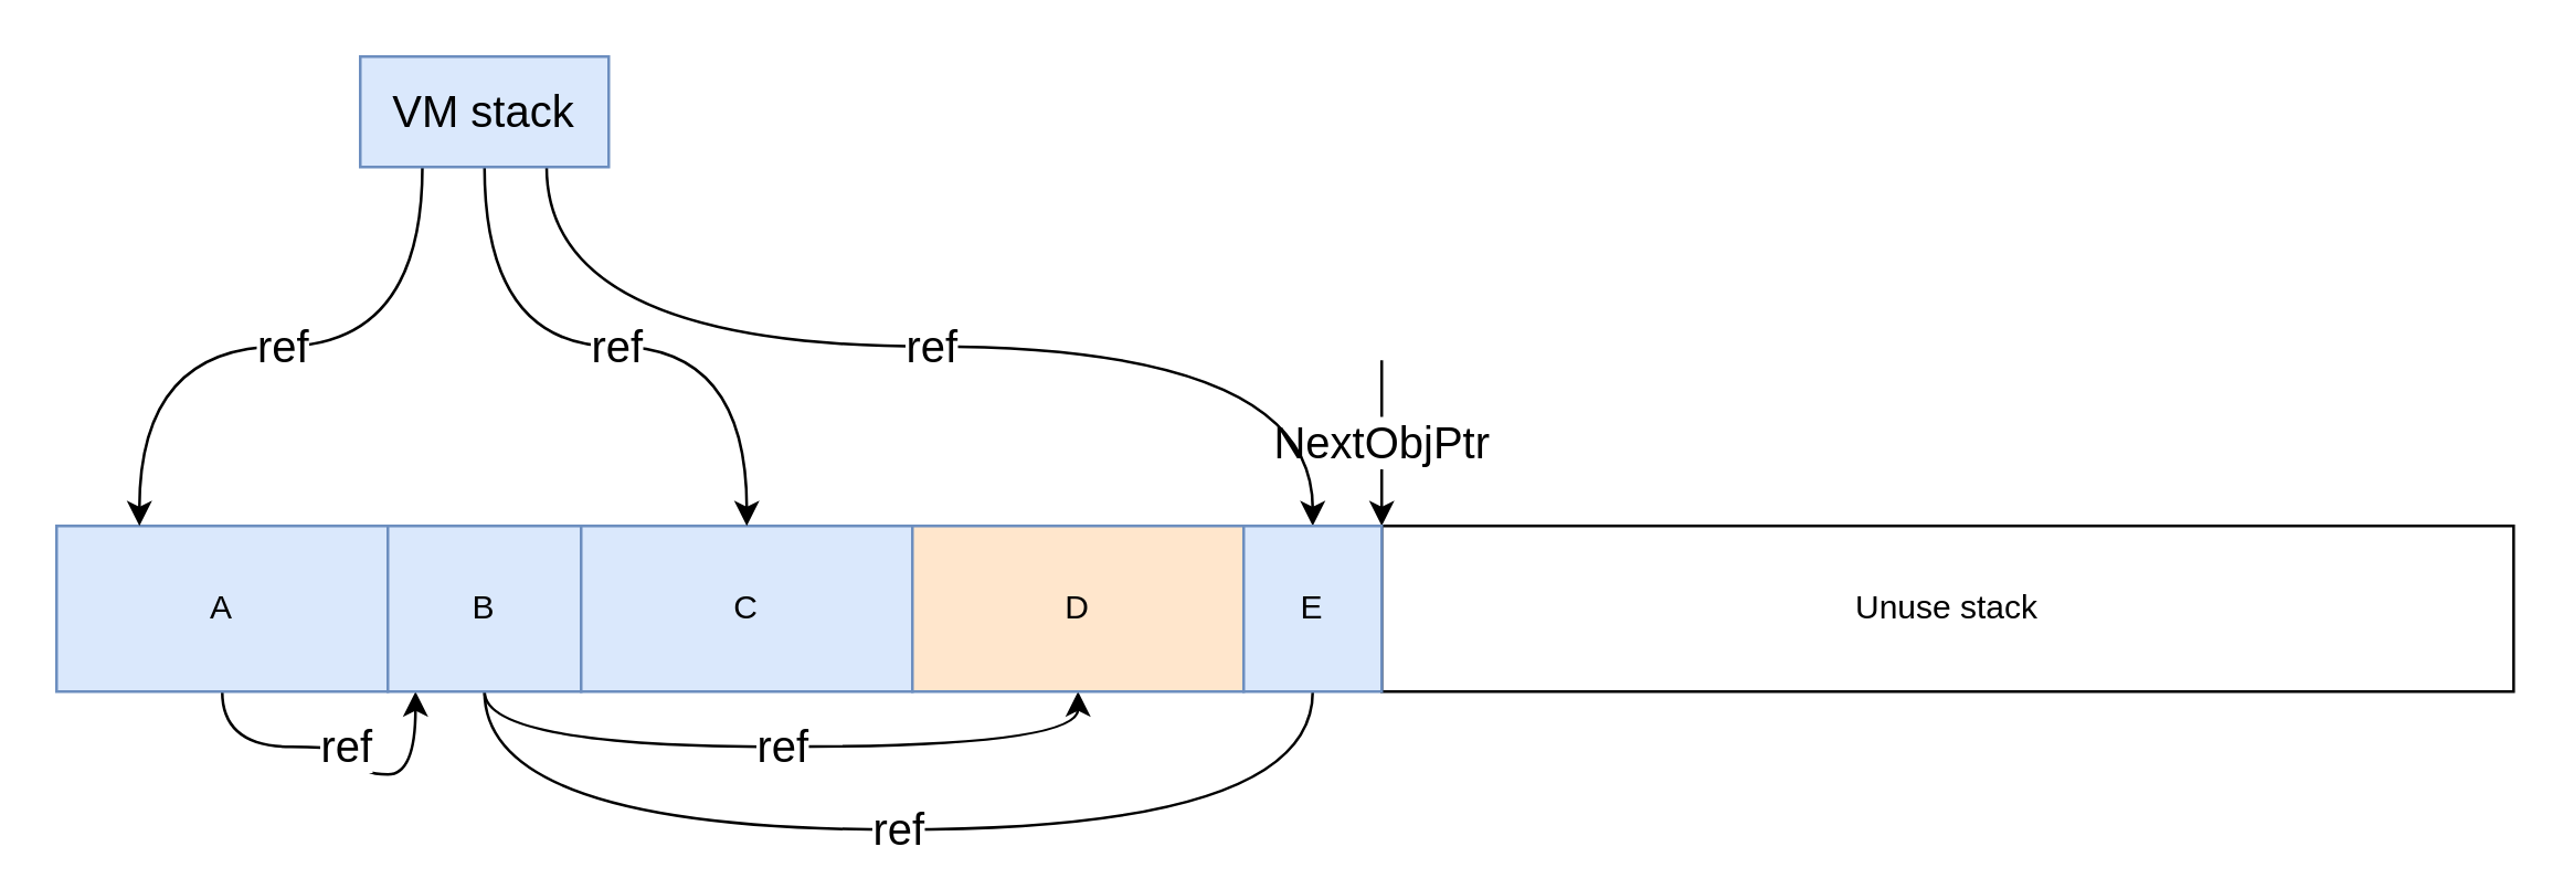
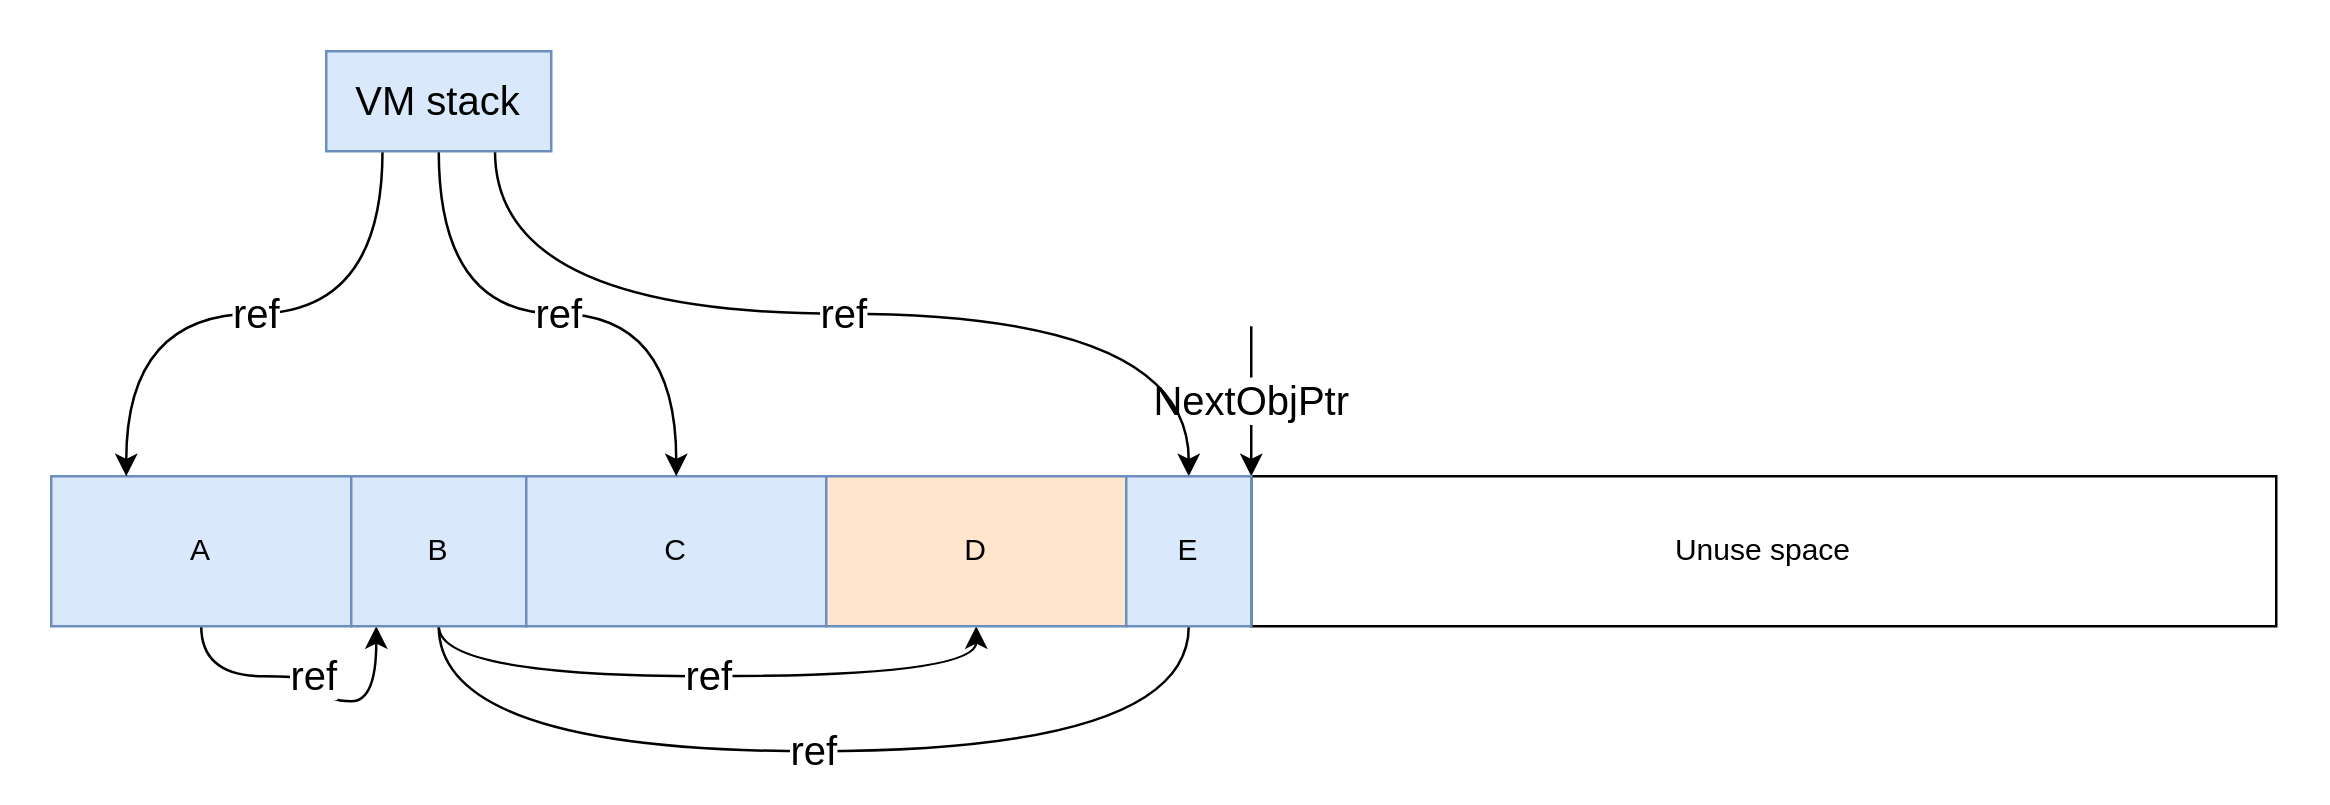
  <mxCell id="0" />
  <mxCell id="1" parent="0" />
- <mxCell id="2" value="Unuse stack" style="rounded=0;whiteSpace=wrap;html=1;" vertex="1" parent="1"><mxGeometry x="500" y="190" width="410" height="60" as="geometry" /></mxCell>
+ <mxCell id="2" value="Unuse space" style="rounded=0;whiteSpace=wrap;html=1;" vertex="1" parent="1"><mxGeometry x="500" y="190" width="410" height="60" as="geometry" /></mxCell>
  <mxCell id="3" value="&lt;font style=&quot;font-size: 16px;&quot;&gt;ref&lt;/font&gt;" style="edgeStyle=orthogonalEdgeStyle;rounded=0;orthogonalLoop=1;jettySize=auto;html=1;exitX=0.5;exitY=1;exitDx=0;exitDy=0;entryX=0.143;entryY=1;entryDx=0;entryDy=0;curved=1;entryPerimeter=0;" edge="1" parent="1" source="4" target="7"><mxGeometry relative="1" as="geometry"><Array as="points"><mxPoint x="80" y="270" /><mxPoint x="130" y="270" /><mxPoint x="130" y="280" /><mxPoint x="150" y="280" /></Array></mxGeometry></mxCell>
  <mxCell id="4" value="A" style="rounded=0;whiteSpace=wrap;html=1;fillColor=#dae8fc;strokeColor=#6c8ebf;" vertex="1" parent="1"><mxGeometry x="20" y="190" width="120" height="60" as="geometry" /></mxCell>
  <mxCell id="5" value="&lt;font style=&quot;font-size: 16px;&quot;&gt;ref&lt;/font&gt;" style="edgeStyle=orthogonalEdgeStyle;rounded=0;orthogonalLoop=1;jettySize=auto;html=1;exitX=0.5;exitY=1;exitDx=0;exitDy=0;entryX=0.5;entryY=1;entryDx=0;entryDy=0;curved=1;" edge="1" parent="1" source="7" target="10"><mxGeometry relative="1" as="geometry" /></mxCell>
  <mxCell id="6" value="&lt;font style=&quot;font-size: 16px;&quot;&gt;ref&lt;/font&gt;" style="edgeStyle=orthogonalEdgeStyle;rounded=0;orthogonalLoop=1;jettySize=auto;html=1;exitX=0.5;exitY=1;exitDx=0;exitDy=0;entryX=0.5;entryY=1;entryDx=0;entryDy=0;curved=1;endArrow=none;" edge="1" parent="1" source="7" target="15"><mxGeometry relative="1" as="geometry"><Array as="points"><mxPoint x="175" y="300" /><mxPoint x="475" y="300" /></Array></mxGeometry></mxCell>
  <mxCell id="7" value="B" style="rounded=0;whiteSpace=wrap;html=1;fillColor=#dae8fc;strokeColor=#6c8ebf;" vertex="1" parent="1"><mxGeometry x="140" y="190" width="70" height="60" as="geometry" /></mxCell>
  <mxCell id="8" value="C" style="rounded=0;whiteSpace=wrap;html=1;fillColor=#dae8fc;strokeColor=#6c8ebf;" vertex="1" parent="1"><mxGeometry x="210" y="190" width="120" height="60" as="geometry" /></mxCell>
  <mxCell id="9" value="&lt;font style=&quot;font-size: 16px;&quot;&gt;NextObjPtr&lt;/font&gt;" style="endArrow=classic;html=1;rounded=0;" edge="1" parent="1"><mxGeometry width="50" height="50" relative="1" as="geometry"><mxPoint x="500" y="130" as="sourcePoint" /><mxPoint x="500" y="190" as="targetPoint" /></mxGeometry></mxCell>
  <mxCell id="10" value="D" style="rounded=0;whiteSpace=wrap;html=1;fillColor=#ffe6cc;strokeColor=#6c8ebf;" vertex="1" parent="1"><mxGeometry x="330" y="190" width="120" height="60" as="geometry" /></mxCell>
  <mxCell id="11" value="&lt;font style=&quot;font-size: 16px;&quot;&gt;ref&lt;/font&gt;" style="edgeStyle=orthogonalEdgeStyle;rounded=0;orthogonalLoop=1;jettySize=auto;html=1;exitX=0.25;exitY=1;exitDx=0;exitDy=0;entryX=0.25;entryY=0;entryDx=0;entryDy=0;curved=1;" edge="1" parent="1" source="14" target="4"><mxGeometry relative="1" as="geometry" /></mxCell>
  <mxCell id="12" value="&lt;font style=&quot;font-size: 16px;&quot;&gt;ref&lt;/font&gt;" style="edgeStyle=orthogonalEdgeStyle;rounded=0;orthogonalLoop=1;jettySize=auto;html=1;exitX=0.5;exitY=1;exitDx=0;exitDy=0;entryX=0.5;entryY=0;entryDx=0;entryDy=0;curved=1;" edge="1" parent="1" source="14" target="8"><mxGeometry relative="1" as="geometry" /></mxCell>
  <mxCell id="13" value="&lt;font style=&quot;font-size: 16px;&quot;&gt;ref&lt;/font&gt;" style="edgeStyle=orthogonalEdgeStyle;rounded=0;orthogonalLoop=1;jettySize=auto;html=1;exitX=0.75;exitY=1;exitDx=0;exitDy=0;entryX=0.5;entryY=0;entryDx=0;entryDy=0;curved=1;" edge="1" parent="1" source="14" target="15"><mxGeometry relative="1" as="geometry" /></mxCell>
  <mxCell id="14" value="&lt;font style=&quot;font-size: 16px;&quot;&gt;VM stack&lt;/font&gt;" style="rounded=0;whiteSpace=wrap;html=1;fillColor=#dae8fc;strokeColor=#6c8ebf;" vertex="1" parent="1"><mxGeometry x="130" y="20" width="90" height="40" as="geometry" /></mxCell>
  <mxCell id="15" value="E" style="rounded=0;whiteSpace=wrap;html=1;fillColor=#dae8fc;strokeColor=#6c8ebf;" vertex="1" parent="1"><mxGeometry x="450" y="190" width="50" height="60" as="geometry" /></mxCell>
